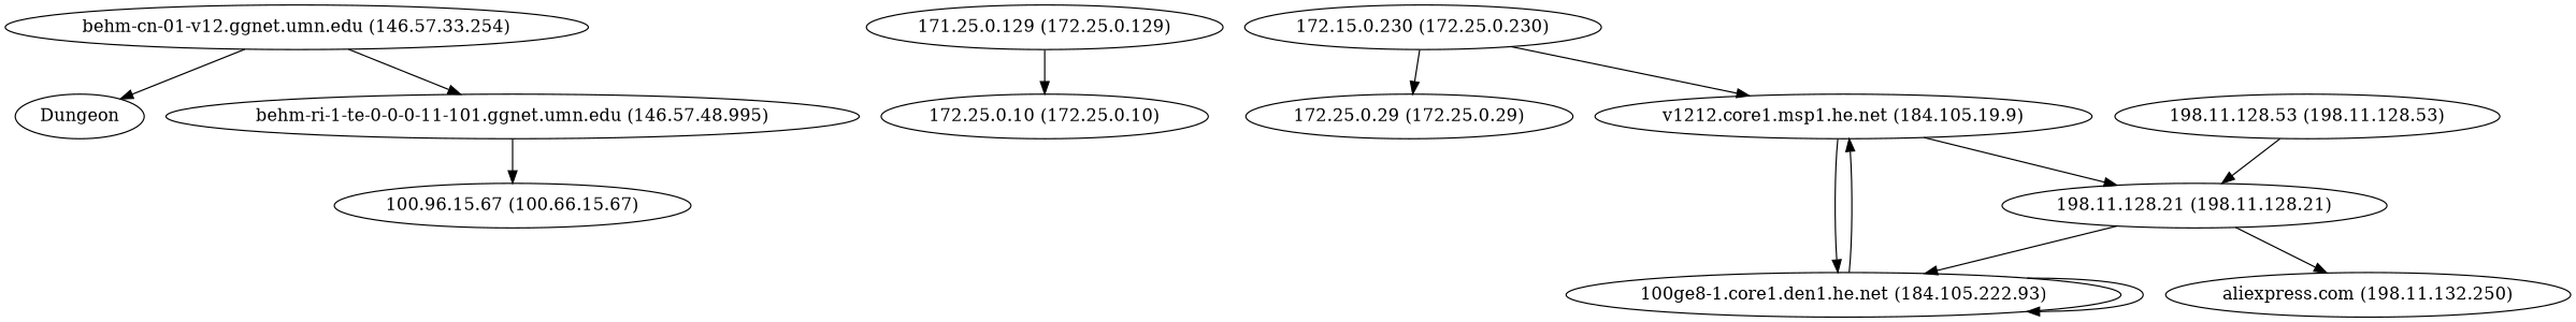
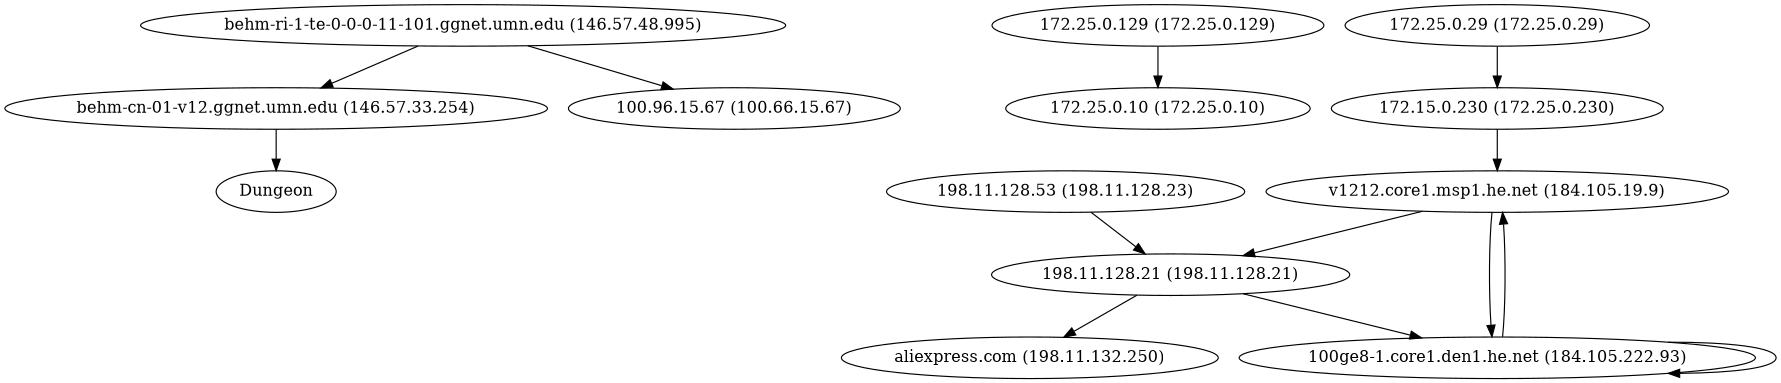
  digraph {
    "behm-cn-01-v12.ggnet.umn.edu (146.57.33.254)"
    Dungeon
    n3 [label="behm-ri-1-te-0-0-0-11-101.ggnet.umn.edu (146.57.48.995)"]
    n4 [label="100.96.15.67 (100.66.15.67)"]
-   "172.25.0.129 (172.25.0.129)" [label="171.25.0.129 (172.25.0.129)"]
+   "172.25.0.129 (172.25.0.129)"
    "172.25.0.10 (172.25.0.10)"
    n7 [label="172.15.0.230 (172.25.0.230)"]
    "172.25.0.29 (172.25.0.29)"
    "v1212.core1.msp1.he.net (184.105.19.9)"
    "100ge8-1.core1.den1.he.net (184.105.222.93)"
    "198.11.128.21 (198.11.128.21)"
    "aliexpress.com (198.11.132.250)"
-   "198.11.128.53 (198.11.128.53)"
+   "198.11.128.53 (198.11.128.53)" [label="198.11.128.53 (198.11.128.23)"]
    "behm-cn-01-v12.ggnet.umn.edu (146.57.33.254)" -> Dungeon
-   "behm-cn-01-v12.ggnet.umn.edu (146.57.33.254)" -> n3
+   n3 -> "behm-cn-01-v12.ggnet.umn.edu (146.57.33.254)"
    n3 -> n4
    "172.25.0.129 (172.25.0.129)" -> "172.25.0.10 (172.25.0.10)"
    n7 -> "v1212.core1.msp1.he.net (184.105.19.9)"
-   n7 -> "172.25.0.29 (172.25.0.29)"
+   "172.25.0.29 (172.25.0.29)" -> n7
    "v1212.core1.msp1.he.net (184.105.19.9)" -> "100ge8-1.core1.den1.he.net (184.105.222.93)"
    "v1212.core1.msp1.he.net (184.105.19.9)" -> "198.11.128.21 (198.11.128.21)"
    "100ge8-1.core1.den1.he.net (184.105.222.93)" -> "v1212.core1.msp1.he.net (184.105.19.9)"
    "100ge8-1.core1.den1.he.net (184.105.222.93)" -> "100ge8-1.core1.den1.he.net (184.105.222.93)"
    "198.11.128.21 (198.11.128.21)" -> "100ge8-1.core1.den1.he.net (184.105.222.93)"
    "198.11.128.21 (198.11.128.21)" -> "aliexpress.com (198.11.132.250)"
    "198.11.128.53 (198.11.128.53)" -> "198.11.128.21 (198.11.128.21)"
  }
